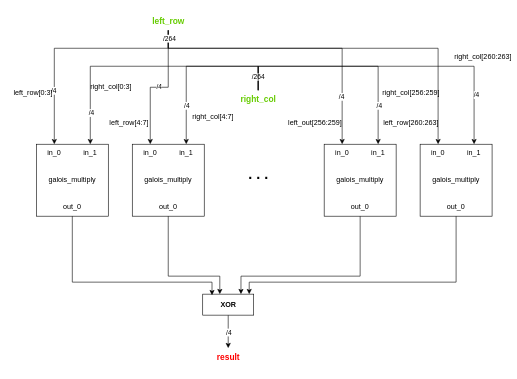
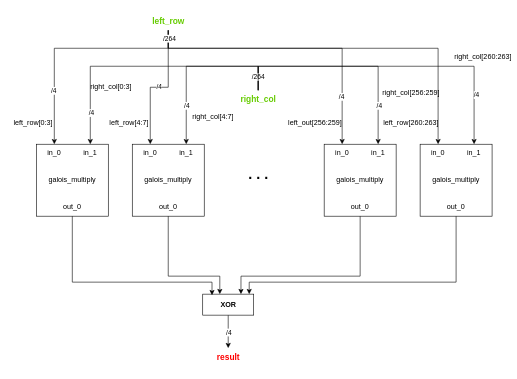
  <mxCell id="0" />
  <mxCell id="1" parent="0" />
  <mxCell id="2" value="galois_multiply" style="rounded=0;whiteSpace=wrap;html=1;" vertex="1" parent="1"><mxGeometry x="60" y="240" width="120" height="120" as="geometry" /></mxCell>
  <mxCell id="3" value="galois_multiply" style="rounded=0;whiteSpace=wrap;html=1;" vertex="1" parent="1"><mxGeometry x="220" y="240" width="120" height="120" as="geometry" /></mxCell>
  <mxCell id="4" value="galois_multiply" style="rounded=0;whiteSpace=wrap;html=1;" vertex="1" parent="1"><mxGeometry x="540" y="240" width="120" height="120" as="geometry" /></mxCell>
  <mxCell id="5" value="galois_multiply" style="rounded=0;whiteSpace=wrap;html=1;" vertex="1" parent="1"><mxGeometry x="700" y="240" width="120" height="120" as="geometry" /></mxCell>
  <mxCell id="6" value="in_0" style="text;html=1;strokeColor=none;fillColor=none;align=center;verticalAlign=middle;whiteSpace=wrap;rounded=0;" vertex="1" parent="1"><mxGeometry x="60" y="240" width="60" height="30" as="geometry" /></mxCell>
  <mxCell id="7" value="in_1" style="text;html=1;strokeColor=none;fillColor=none;align=center;verticalAlign=middle;whiteSpace=wrap;rounded=0;" vertex="1" parent="1"><mxGeometry x="120" y="240" width="60" height="30" as="geometry" /></mxCell>
  <mxCell id="8" value="out_0" style="text;html=1;strokeColor=none;fillColor=none;align=center;verticalAlign=middle;whiteSpace=wrap;rounded=0;" vertex="1" parent="1"><mxGeometry x="90" y="330" width="60" height="30" as="geometry" /></mxCell>
  <mxCell id="9" value="in_0" style="text;html=1;strokeColor=none;fillColor=none;align=center;verticalAlign=middle;whiteSpace=wrap;rounded=0;" vertex="1" parent="1"><mxGeometry x="220" y="240" width="60" height="30" as="geometry" /></mxCell>
  <mxCell id="10" value="in_1" style="text;html=1;strokeColor=none;fillColor=none;align=center;verticalAlign=middle;whiteSpace=wrap;rounded=0;" vertex="1" parent="1"><mxGeometry x="280" y="240" width="60" height="30" as="geometry" /></mxCell>
  <mxCell id="11" value="out_0" style="text;html=1;strokeColor=none;fillColor=none;align=center;verticalAlign=middle;whiteSpace=wrap;rounded=0;" vertex="1" parent="1"><mxGeometry x="250" y="330" width="60" height="30" as="geometry" /></mxCell>
  <mxCell id="12" value="in_0" style="text;html=1;strokeColor=none;fillColor=none;align=center;verticalAlign=middle;whiteSpace=wrap;rounded=0;" vertex="1" parent="1"><mxGeometry x="540" y="240" width="60" height="30" as="geometry" /></mxCell>
  <mxCell id="13" value="in_1" style="text;html=1;strokeColor=none;fillColor=none;align=center;verticalAlign=middle;whiteSpace=wrap;rounded=0;" vertex="1" parent="1"><mxGeometry x="600" y="240" width="60" height="30" as="geometry" /></mxCell>
  <mxCell id="14" style="edgeStyle=orthogonalEdgeStyle;rounded=0;orthogonalLoop=1;jettySize=auto;html=1;entryX=0.75;entryY=0;entryDx=0;entryDy=0;" edge="1" parent="1" source="15" target="40"><mxGeometry relative="1" as="geometry"><Array as="points"><mxPoint x="600" y="460" /><mxPoint x="401" y="460" /></Array></mxGeometry></mxCell>
  <mxCell id="15" value="out_0" style="text;html=1;strokeColor=none;fillColor=none;align=center;verticalAlign=middle;whiteSpace=wrap;rounded=0;" vertex="1" parent="1"><mxGeometry x="570" y="330" width="60" height="30" as="geometry" /></mxCell>
  <mxCell id="16" value="in_0" style="text;html=1;strokeColor=none;fillColor=none;align=center;verticalAlign=middle;whiteSpace=wrap;rounded=0;" vertex="1" parent="1"><mxGeometry x="700" y="240" width="60" height="30" as="geometry" /></mxCell>
  <mxCell id="17" value="in_1" style="text;html=1;strokeColor=none;fillColor=none;align=center;verticalAlign=middle;whiteSpace=wrap;rounded=0;" vertex="1" parent="1"><mxGeometry x="760" y="240" width="60" height="30" as="geometry" /></mxCell>
  <mxCell id="18" value="out_0" style="text;html=1;strokeColor=none;fillColor=none;align=center;verticalAlign=middle;whiteSpace=wrap;rounded=0;" vertex="1" parent="1"><mxGeometry x="730" y="330" width="60" height="30" as="geometry" /></mxCell>
  <mxCell id="19" style="edgeStyle=orthogonalEdgeStyle;rounded=0;orthogonalLoop=1;jettySize=auto;html=1;entryX=0.5;entryY=0;entryDx=0;entryDy=0;" edge="1" parent="1" source="26" target="6"><mxGeometry relative="1" as="geometry"><Array as="points"><mxPoint x="280" y="80" /><mxPoint x="90" y="80" /></Array></mxGeometry></mxCell>
  <mxCell id="20" value="/4" style="edgeLabel;html=1;align=center;verticalAlign=middle;resizable=0;points=[];" vertex="1" connectable="0" parent="19"><mxGeometry x="0.528" y="-2" relative="1" as="geometry"><mxPoint as="offset" /></mxGeometry></mxCell>
  <mxCell id="21" value="/4" style="edgeStyle=orthogonalEdgeStyle;rounded=0;orthogonalLoop=1;jettySize=auto;html=1;entryX=0.5;entryY=0;entryDx=0;entryDy=0;" edge="1" parent="1" source="26" target="9"><mxGeometry relative="1" as="geometry" /></mxCell>
  <mxCell id="22" style="edgeStyle=orthogonalEdgeStyle;rounded=0;orthogonalLoop=1;jettySize=auto;html=1;entryX=0.5;entryY=0;entryDx=0;entryDy=0;" edge="1" parent="1" source="26" target="12"><mxGeometry relative="1" as="geometry"><Array as="points"><mxPoint x="280" y="80" /><mxPoint x="570" y="80" /></Array></mxGeometry></mxCell>
  <mxCell id="23" value="/4" style="edgeLabel;html=1;align=center;verticalAlign=middle;resizable=0;points=[];" vertex="1" connectable="0" parent="22"><mxGeometry x="0.667" y="-2" relative="1" as="geometry"><mxPoint as="offset" /></mxGeometry></mxCell>
  <mxCell id="24" style="edgeStyle=orthogonalEdgeStyle;rounded=0;orthogonalLoop=1;jettySize=auto;html=1;entryX=0.5;entryY=0;entryDx=0;entryDy=0;" edge="1" parent="1" source="26" target="16"><mxGeometry relative="1" as="geometry"><Array as="points"><mxPoint x="280" y="80" /><mxPoint x="730" y="80" /></Array></mxGeometry></mxCell>
  <mxCell id="25" value="/264" style="edgeLabel;html=1;align=center;verticalAlign=middle;resizable=0;points=[];" vertex="1" connectable="0" parent="24"><mxGeometry x="-0.959" y="1" relative="1" as="geometry"><mxPoint as="offset" /></mxGeometry></mxCell>
  <mxCell id="26" value="&lt;font color=&quot;#66cc00&quot;&gt;&lt;span style=&quot;font-size: 14px;&quot;&gt;&lt;b&gt;left_row&lt;/b&gt;&lt;/span&gt;&lt;/font&gt;" style="text;html=1;align=center;verticalAlign=middle;resizable=0;points=[];autosize=1;strokeColor=none;fillColor=none;" vertex="1" parent="1"><mxGeometry x="240" y="20" width="80" height="30" as="geometry" /></mxCell>
  <mxCell id="27" style="edgeStyle=orthogonalEdgeStyle;rounded=0;orthogonalLoop=1;jettySize=auto;html=1;entryX=0.5;entryY=0;entryDx=0;entryDy=0;" edge="1" parent="1" source="36" target="7"><mxGeometry relative="1" as="geometry"><Array as="points"><mxPoint x="430" y="110" /><mxPoint x="150" y="110" /></Array></mxGeometry></mxCell>
  <mxCell id="28" value="/4" style="edgeLabel;html=1;align=center;verticalAlign=middle;resizable=0;points=[];" vertex="1" connectable="0" parent="27"><mxGeometry x="0.764" y="1" relative="1" as="geometry"><mxPoint as="offset" /></mxGeometry></mxCell>
  <mxCell id="29" style="edgeStyle=orthogonalEdgeStyle;rounded=0;orthogonalLoop=1;jettySize=auto;html=1;entryX=0.5;entryY=0;entryDx=0;entryDy=0;" edge="1" parent="1" source="36" target="13"><mxGeometry relative="1" as="geometry"><Array as="points"><mxPoint x="430" y="110" /><mxPoint x="630" y="110" /></Array></mxGeometry></mxCell>
  <mxCell id="30" value="/4" style="edgeLabel;html=1;align=center;verticalAlign=middle;resizable=0;points=[];" vertex="1" connectable="0" parent="29"><mxGeometry x="0.649" y="1" relative="1" as="geometry"><mxPoint as="offset" /></mxGeometry></mxCell>
  <mxCell id="31" style="edgeStyle=orthogonalEdgeStyle;rounded=0;orthogonalLoop=1;jettySize=auto;html=1;entryX=0.5;entryY=0;entryDx=0;entryDy=0;" edge="1" parent="1" source="36" target="17"><mxGeometry relative="1" as="geometry"><Array as="points"><mxPoint x="430" y="110" /><mxPoint x="790" y="110" /></Array></mxGeometry></mxCell>
  <mxCell id="32" value="/264" style="edgeLabel;html=1;align=center;verticalAlign=middle;resizable=0;points=[];" vertex="1" connectable="0" parent="31"><mxGeometry x="-0.913" y="1" relative="1" as="geometry"><mxPoint as="offset" /></mxGeometry></mxCell>
  <mxCell id="33" value="/4" style="edgeLabel;html=1;align=center;verticalAlign=middle;resizable=0;points=[];" vertex="1" connectable="0" parent="31"><mxGeometry x="0.687" y="3" relative="1" as="geometry"><mxPoint as="offset" /></mxGeometry></mxCell>
  <mxCell id="34" style="edgeStyle=orthogonalEdgeStyle;rounded=0;orthogonalLoop=1;jettySize=auto;html=1;entryX=0.5;entryY=0;entryDx=0;entryDy=0;" edge="1" parent="1" source="36" target="10"><mxGeometry relative="1" as="geometry"><Array as="points"><mxPoint x="430" y="110" /><mxPoint x="310" y="110" /></Array></mxGeometry></mxCell>
  <mxCell id="35" value="/4" style="edgeLabel;html=1;align=center;verticalAlign=middle;resizable=0;points=[];" vertex="1" connectable="0" parent="34"><mxGeometry x="0.552" relative="1" as="geometry"><mxPoint as="offset" /></mxGeometry></mxCell>
  <mxCell id="36" value="&lt;b&gt;&lt;font color=&quot;#66cc00&quot; style=&quot;font-size: 14px;&quot;&gt;right_col&lt;/font&gt;&lt;/b&gt;" style="text;html=1;align=center;verticalAlign=middle;resizable=0;points=[];autosize=1;strokeColor=none;fillColor=none;" vertex="1" parent="1"><mxGeometry x="390" y="150" width="80" height="30" as="geometry" /></mxCell>
  <mxCell id="37" value="&lt;b&gt;&lt;font color=&quot;#ff0000&quot; style=&quot;font-size: 14px;&quot;&gt;result&lt;/font&gt;&lt;/b&gt;" style="text;html=1;align=center;verticalAlign=middle;resizable=0;points=[];autosize=1;strokeColor=none;fillColor=none;" vertex="1" parent="1"><mxGeometry x="350" y="580" width="60" height="30" as="geometry" /></mxCell>
  <mxCell id="38" style="edgeStyle=orthogonalEdgeStyle;rounded=0;orthogonalLoop=1;jettySize=auto;html=1;" edge="1" parent="1" source="40" target="37"><mxGeometry relative="1" as="geometry" /></mxCell>
  <mxCell id="39" value="/4" style="edgeLabel;html=1;align=center;verticalAlign=middle;resizable=0;points=[];" vertex="1" connectable="0" parent="38"><mxGeometry relative="1" as="geometry"><mxPoint as="offset" /></mxGeometry></mxCell>
  <mxCell id="40" value="&lt;b&gt;XOR&lt;/b&gt;" style="rounded=0;whiteSpace=wrap;html=1;" vertex="1" parent="1"><mxGeometry x="337.5" y="490" width="85" height="35" as="geometry" /></mxCell>
  <mxCell id="41" style="edgeStyle=orthogonalEdgeStyle;rounded=0;orthogonalLoop=1;jettySize=auto;html=1;entryX=0.182;entryY=0.05;entryDx=0;entryDy=0;entryPerimeter=0;" edge="1" parent="1" source="8" target="40"><mxGeometry relative="1" as="geometry"><Array as="points"><mxPoint x="120" y="470" /><mxPoint x="353" y="470" /></Array></mxGeometry></mxCell>
  <mxCell id="42" style="edgeStyle=orthogonalEdgeStyle;rounded=0;orthogonalLoop=1;jettySize=auto;html=1;entryX=0.335;entryY=0;entryDx=0;entryDy=0;entryPerimeter=0;" edge="1" parent="1" source="11" target="40"><mxGeometry relative="1" as="geometry"><Array as="points"><mxPoint x="280" y="460" /><mxPoint x="366" y="460" /></Array></mxGeometry></mxCell>
  <mxCell id="43" style="edgeStyle=orthogonalEdgeStyle;rounded=0;orthogonalLoop=1;jettySize=auto;html=1;entryX=0.912;entryY=0;entryDx=0;entryDy=0;entryPerimeter=0;" edge="1" parent="1" source="18" target="40"><mxGeometry relative="1" as="geometry"><Array as="points"><mxPoint x="760" y="470" /><mxPoint x="415" y="470" /></Array></mxGeometry></mxCell>
  <mxCell id="44" value="&lt;b&gt;&lt;font style=&quot;font-size: 24px;&quot;&gt;. . .&lt;/font&gt;&lt;/b&gt;" style="text;html=1;align=center;verticalAlign=middle;resizable=0;points=[];autosize=1;strokeColor=none;fillColor=none;" vertex="1" parent="1"><mxGeometry x="400" y="270" width="60" height="40" as="geometry" /></mxCell>
- <mxCell id="45" value="left_row[0:3]" style="text;html=1;strokeColor=none;fillColor=none;align=center;verticalAlign=middle;whiteSpace=wrap;rounded=0;" vertex="1" parent="1"><mxGeometry x="20" y="140" width="70" height="30" as="geometry" /></mxCell>
+ <mxCell id="45" value="left_row[0:3]" style="text;html=1;strokeColor=none;fillColor=none;align=center;verticalAlign=middle;whiteSpace=wrap;rounded=0;" vertex="1" parent="1"><mxGeometry y="190" width="70" height="30" as="geometry" x="20" /></mxCell>
  <mxCell id="46" value="left_row[4:7]" style="text;html=1;strokeColor=none;fillColor=none;align=center;verticalAlign=middle;whiteSpace=wrap;rounded=0;" vertex="1" parent="1"><mxGeometry x="180" y="190" width="70" height="30" as="geometry" /></mxCell>
  <mxCell id="47" value="left_row[260:263]" style="text;html=1;strokeColor=none;fillColor=none;align=center;verticalAlign=middle;whiteSpace=wrap;rounded=0;" vertex="1" parent="1"><mxGeometry x="650" y="190" width="70" height="30" as="geometry" /></mxCell>
  <mxCell id="48" value="left_out[256:259]" style="text;html=1;strokeColor=none;fillColor=none;align=center;verticalAlign=middle;whiteSpace=wrap;rounded=0;" vertex="1" parent="1"><mxGeometry x="490" y="190" width="70" height="30" as="geometry" /></mxCell>
  <mxCell id="49" value="right_col[0:3]" style="text;html=1;strokeColor=none;fillColor=none;align=center;verticalAlign=middle;whiteSpace=wrap;rounded=0;" vertex="1" parent="1"><mxGeometry x="150" y="130" width="70" height="30" as="geometry" /></mxCell>
  <mxCell id="50" value="right_col[4:7]" style="text;html=1;strokeColor=none;fillColor=none;align=center;verticalAlign=middle;whiteSpace=wrap;rounded=0;" vertex="1" parent="1"><mxGeometry x="320" y="180" width="70" height="30" as="geometry" /></mxCell>
  <mxCell id="51" value="right_col[256:259]" style="text;html=1;strokeColor=none;fillColor=none;align=center;verticalAlign=middle;whiteSpace=wrap;rounded=0;" vertex="1" parent="1"><mxGeometry x="650" y="140" width="70" height="30" as="geometry" /></mxCell>
  <mxCell id="52" value="right_col[260:263]" style="text;html=1;strokeColor=none;fillColor=none;align=center;verticalAlign=middle;whiteSpace=wrap;rounded=0;" vertex="1" parent="1"><mxGeometry x="770" y="80" width="70" height="30" as="geometry" /></mxCell>
